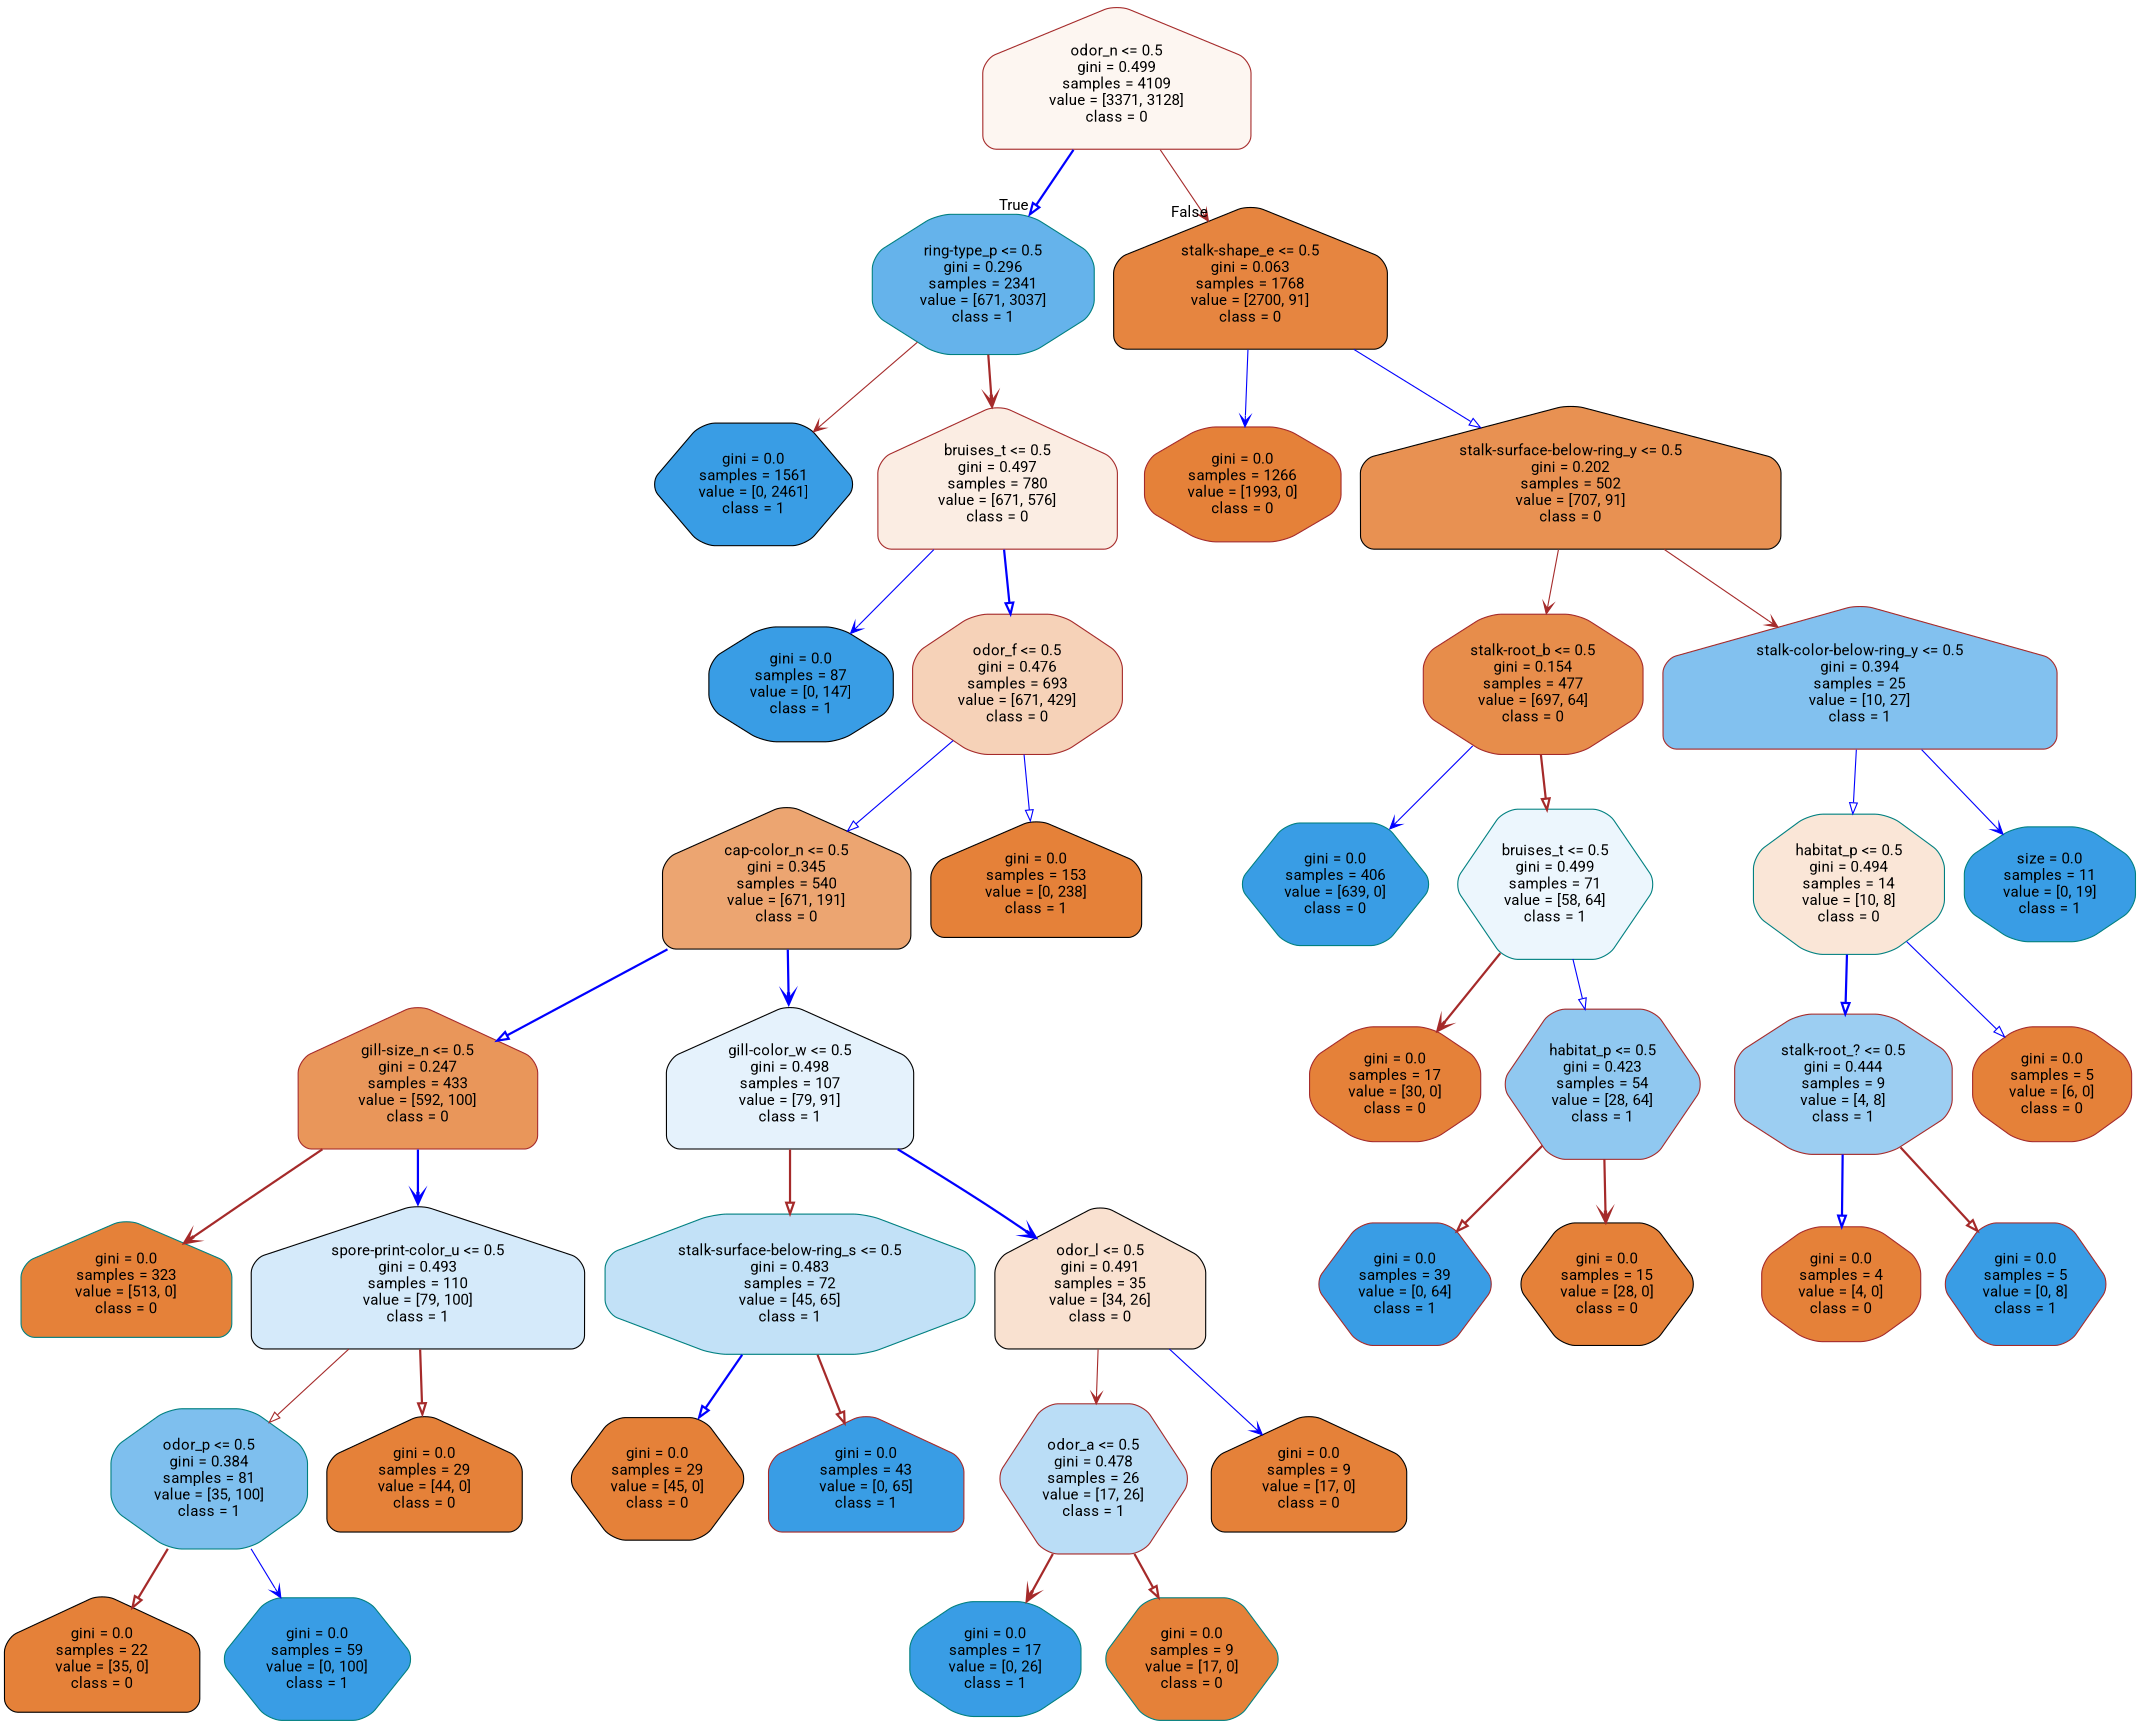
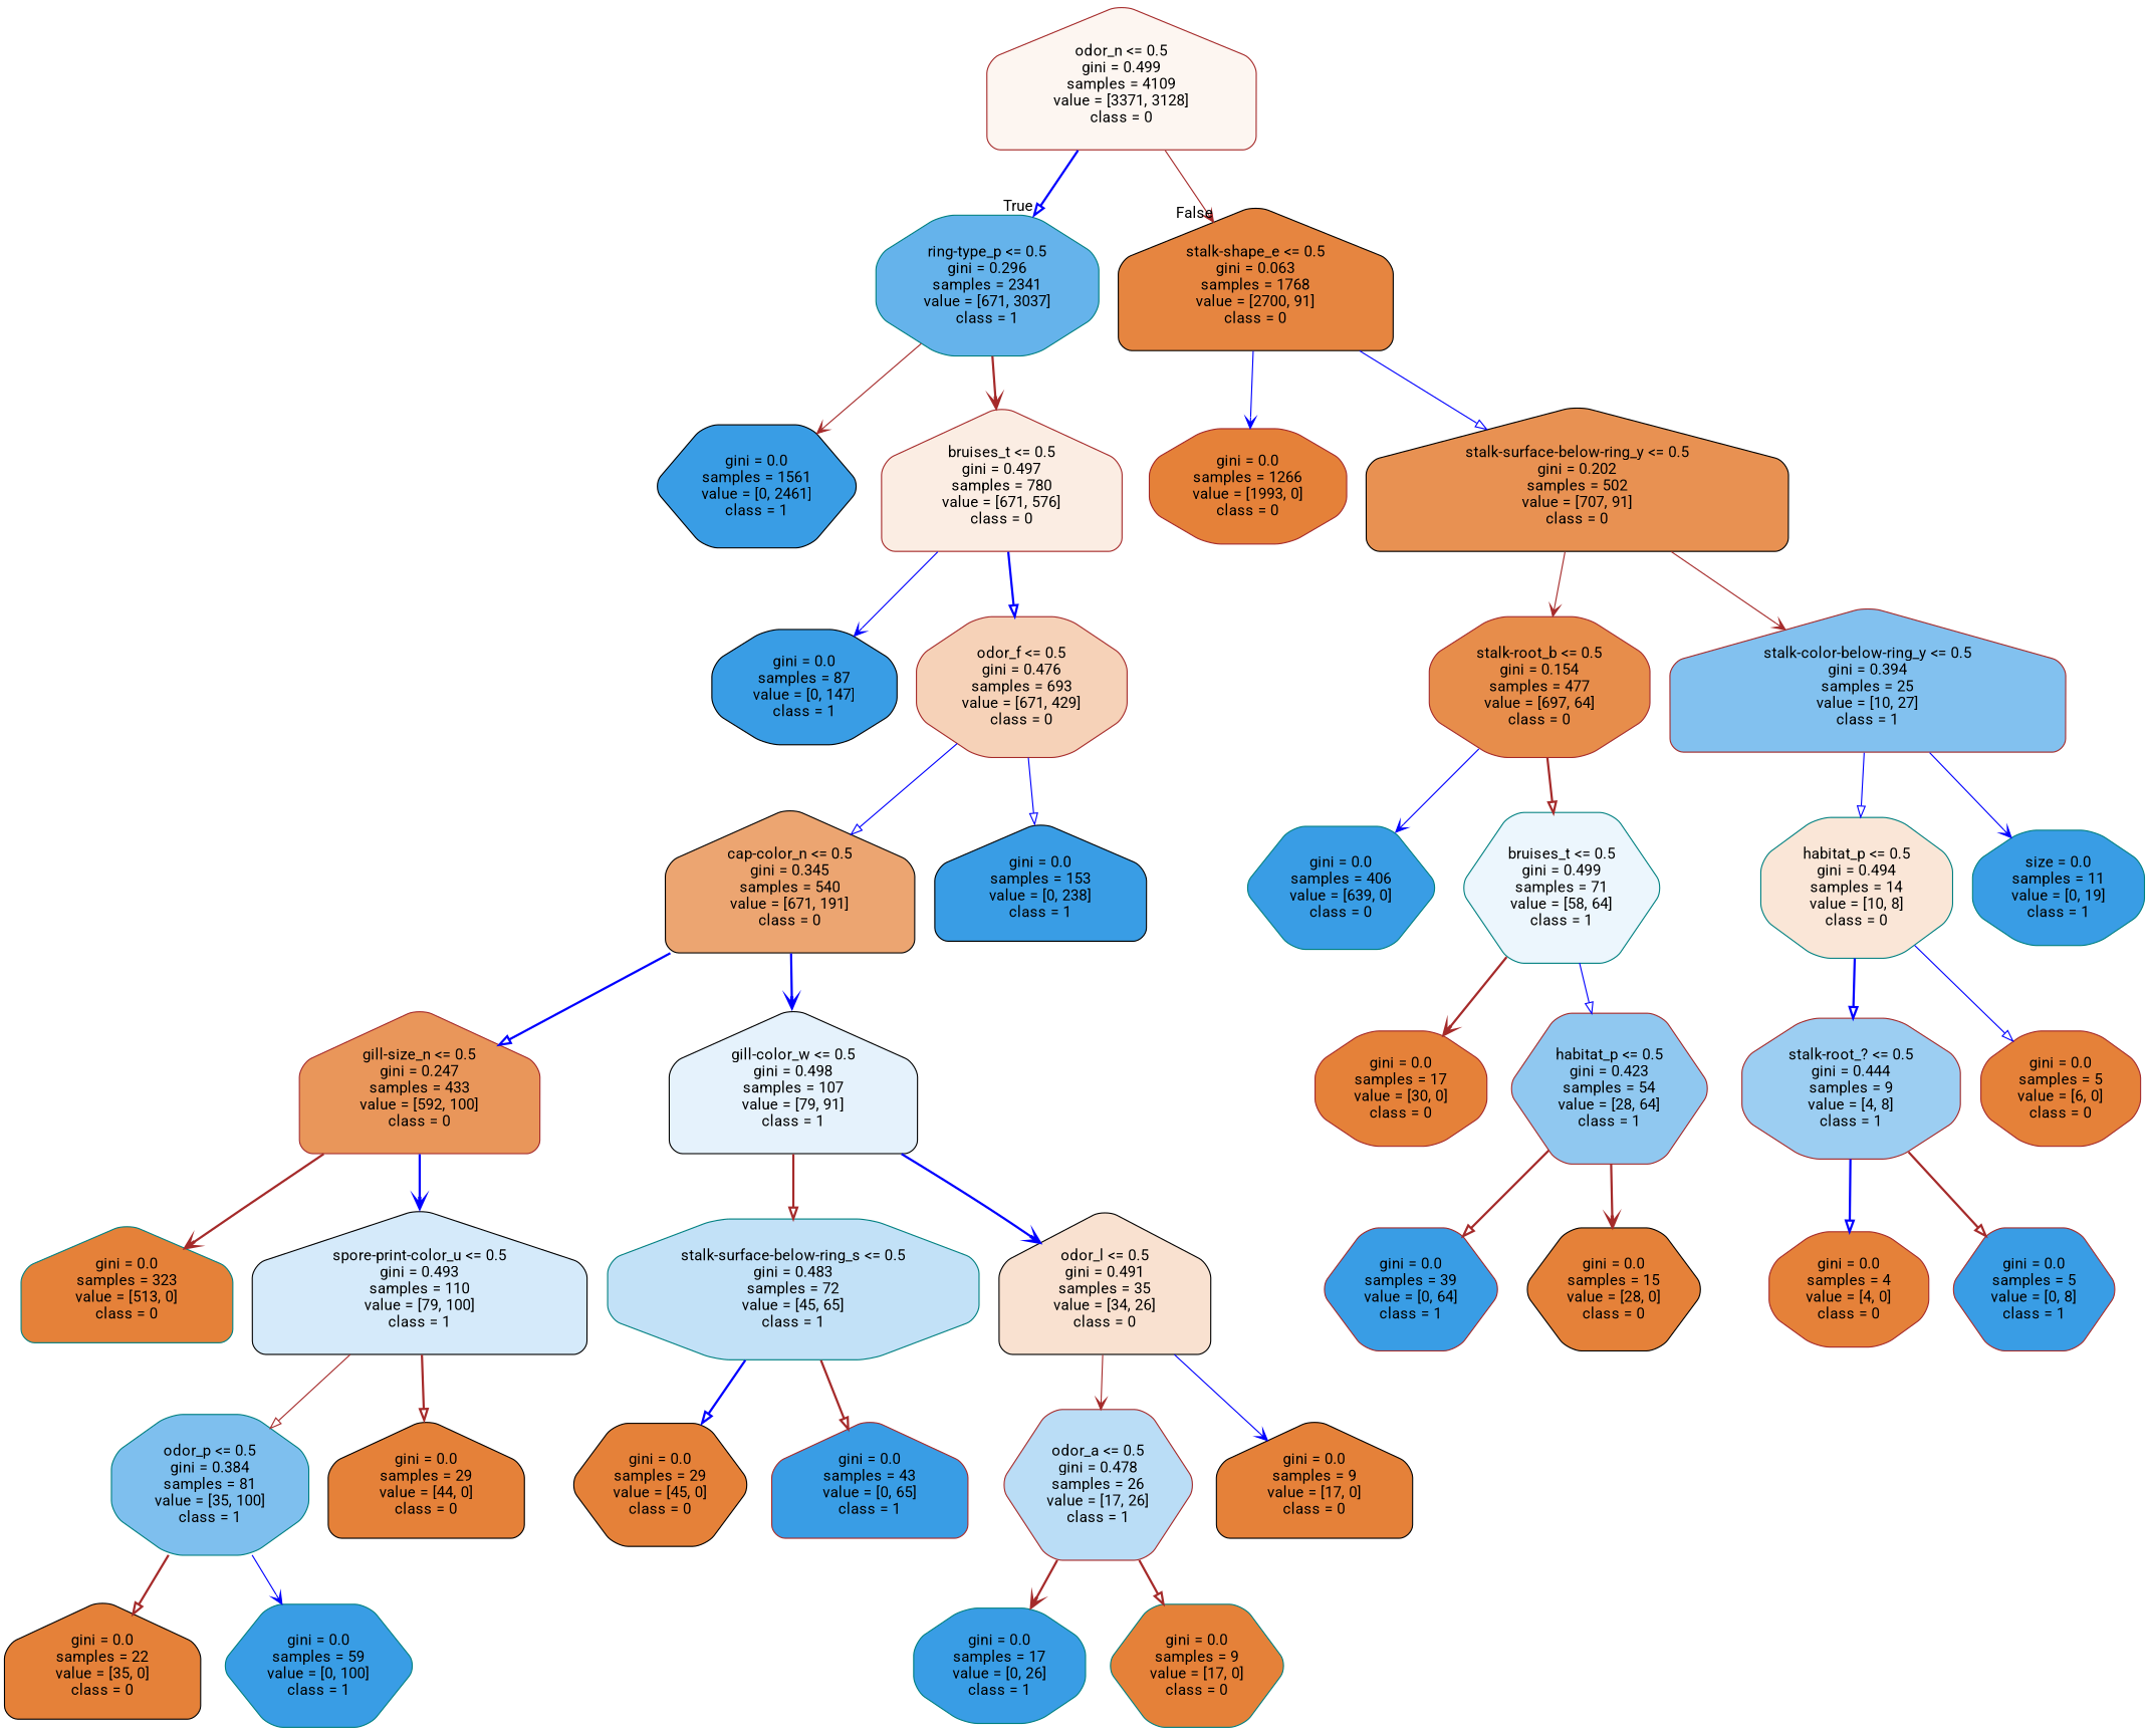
  digraph {
    fontname=Roboto
    node [color=brown fillcolor="#e58139" fontname=Roboto shape=house style="filled, rounded"]
    edge [arrowhead=onormal color=blue fontname=Roboto style=bold]
    n1 [fillcolor="#fdf6f1" label="odor_n <= 0.5\ngini = 0.499\nsamples = 4109\nvalue = [3371, 3128]\nclass = 0"]
    n2 [color=teal fillcolor="#65b3eb" label="ring-type_p <= 0.5\ngini = 0.296\nsamples = 2341\nvalue = [671, 3037]\nclass = 1" shape=octagon]
    n3 [color=black fillcolor="#e68540" label="stalk-shape_e <= 0.5\ngini = 0.063\nsamples = 1768\nvalue = [2700, 91]\nclass = 0"]
    n4 [color=black fillcolor="#399de5" label="gini = 0.0\nsamples = 1561\nvalue = [0, 2461]\nclass = 1" shape=hexagon]
    n5 [fillcolor="#fbede3" label="bruises_t <= 0.5\ngini = 0.497\nsamples = 780\nvalue = [671, 576]\nclass = 0"]
    n6 [label="gini = 0.0\nsamples = 1266\nvalue = [1993, 0]\nclass = 0" shape=octagon]
    n7 [color=black fillcolor="#e89152" label="stalk-surface-below-ring_y <= 0.5\ngini = 0.202\nsamples = 502\nvalue = [707, 91]\nclass = 0"]
    n8 [color=black fillcolor="#399de5" label="gini = 0.0\nsamples = 87\nvalue = [0, 147]\nclass = 1" shape=octagon]
    n9 [fillcolor="#f6d2b8" label="odor_f <= 0.5\ngini = 0.476\nsamples = 693\nvalue = [671, 429]\nclass = 0" shape=octagon]
    n10 [color=black fillcolor="#eca571" label="cap-color_n <= 0.5\ngini = 0.345\nsamples = 540\nvalue = [671, 191]\nclass = 0"]
-   n11 [color=black label="gini = 0.0\nsamples = 153\nvalue = [0, 238]\nclass = 1"]
+   n11 [color=black fillcolor="#399de5" label="gini = 0.0\nsamples = 153\nvalue = [0, 238]\nclass = 1"]
    n12 [fillcolor="#e9965a" label="gill-size_n <= 0.5\ngini = 0.247\nsamples = 433\nvalue = [592, 100]\nclass = 0"]
    n13 [color=black fillcolor="#e5f2fc" label="gill-color_w <= 0.5\ngini = 0.498\nsamples = 107\nvalue = [79, 91]\nclass = 1"]
    n14 [color=teal label="gini = 0.0\nsamples = 323\nvalue = [513, 0]\nclass = 0"]
    n15 [color=black fillcolor="#d5eafa" label="spore-print-color_u <= 0.5\ngini = 0.493\nsamples = 110\nvalue = [79, 100]\nclass = 1"]
    n16 [color=teal fillcolor="#c2e1f7" label="stalk-surface-below-ring_s <= 0.5\ngini = 0.483\nsamples = 72\nvalue = [45, 65]\nclass = 1" shape=octagon]
    n17 [color=black fillcolor="#f9e1d0" label="odor_l <= 0.5\ngini = 0.491\nsamples = 35\nvalue = [34, 26]\nclass = 0"]
    n18 [color=teal fillcolor="#7ebfee" label="odor_p <= 0.5\ngini = 0.384\nsamples = 81\nvalue = [35, 100]\nclass = 1" shape=octagon]
    n19 [color=black label="gini = 0.0\nsamples = 29\nvalue = [44, 0]\nclass = 0"]
    n20 [color=black label="gini = 0.0\nsamples = 22\nvalue = [35, 0]\nclass = 0"]
    n21 [color=teal fillcolor="#399de5" label="gini = 0.0\nsamples = 59\nvalue = [0, 100]\nclass = 1" shape=hexagon]
    n22 [color=black label="gini = 0.0\nsamples = 29\nvalue = [45, 0]\nclass = 0" shape=hexagon]
    n23 [fillcolor="#399de5" label="gini = 0.0\nsamples = 43\nvalue = [0, 65]\nclass = 1"]
    n24 [fillcolor="#baddf6" label="odor_a <= 0.5\ngini = 0.478\nsamples = 26\nvalue = [17, 26]\nclass = 1" shape=hexagon]
    n25 [color=black label="gini = 0.0\nsamples = 9\nvalue = [17, 0]\nclass = 0"]
    n26 [color=teal fillcolor="#399de5" label="gini = 0.0\nsamples = 17\nvalue = [0, 26]\nclass = 1" shape=octagon]
    n27 [color=teal label="gini = 0.0\nsamples = 9\nvalue = [17, 0]\nclass = 0" shape=hexagon]
    n28 [fillcolor="#e78d4b" label="stalk-root_b <= 0.5\ngini = 0.154\nsamples = 477\nvalue = [697, 64]\nclass = 0" shape=octagon]
    n29 [fillcolor="#82c1ef" label="stalk-color-below-ring_y <= 0.5\ngini = 0.394\nsamples = 25\nvalue = [10, 27]\nclass = 1"]
    n30 [color=teal fillcolor="#399de5" label="gini = 0.0\nsamples = 406\nvalue = [639, 0]\nclass = 0" shape=hexagon]
    n31 [color=teal fillcolor="#ecf6fd" label="bruises_t <= 0.5\ngini = 0.499\nsamples = 71\nvalue = [58, 64]\nclass = 1" shape=hexagon]
    n32 [color=teal fillcolor="#fae6d7" label="habitat_p <= 0.5\ngini = 0.494\nsamples = 14\nvalue = [10, 8]\nclass = 0" shape=octagon]
    n33 [color=teal fillcolor="#399de5" label="size = 0.0\nsamples = 11\nvalue = [0, 19]\nclass = 1" shape=octagon]
    n34 [label="gini = 0.0\nsamples = 17\nvalue = [30, 0]\nclass = 0" shape=octagon]
    n35 [fillcolor="#90c8f0" label="habitat_p <= 0.5\ngini = 0.423\nsamples = 54\nvalue = [28, 64]\nclass = 1" shape=hexagon]
    n36 [fillcolor="#399de5" label="gini = 0.0\nsamples = 39\nvalue = [0, 64]\nclass = 1" shape=hexagon]
    n37 [color=black label="gini = 0.0\nsamples = 15\nvalue = [28, 0]\nclass = 0" shape=hexagon]
    n38 [fillcolor="#9ccef2" label="stalk-root_? <= 0.5\ngini = 0.444\nsamples = 9\nvalue = [4, 8]\nclass = 1" shape=octagon]
    n39 [label="gini = 0.0\nsamples = 5\nvalue = [6, 0]\nclass = 0" shape=octagon]
    n40 [label="gini = 0.0\nsamples = 4\nvalue = [4, 0]\nclass = 0" shape=octagon]
    n41 [fillcolor="#399de5" label="gini = 0.0\nsamples = 5\nvalue = [0, 8]\nclass = 1" shape=hexagon]
    n1 -> n2 [headlabel=True labelangle=45 labeldistance=2.5]
    n1 -> n3 [arrowhead=vee color=brown headlabel=False labelangle=-45 labeldistance=2.5 style=solid]
    n2 -> n4 [arrowhead=vee color=brown style=solid]
    n2 -> n5 [arrowhead=vee color=brown]
    n3 -> n6 [arrowhead=vee style=solid]
    n3 -> n7 [style=solid]
    n5 -> n8 [arrowhead=vee style=solid]
    n5 -> n9
    n7 -> n28 [arrowhead=vee color=brown style=solid]
    n7 -> n29 [arrowhead=vee color=brown style=solid]
    n9 -> n10 [style=solid]
    n9 -> n11 [style=solid]
    n10 -> n12
    n10 -> n13 [arrowhead=vee]
    n12 -> n14 [arrowhead=vee color=brown]
    n12 -> n15 [arrowhead=vee]
    n13 -> n16 [color=brown]
    n13 -> n17 [arrowhead=vee]
    n15 -> n18 [color=brown style=solid]
    n15 -> n19 [color=brown]
    n16 -> n22
    n16 -> n23 [color=brown]
    n17 -> n24 [arrowhead=vee color=brown style=solid]
    n17 -> n25 [arrowhead=vee style=solid]
    n18 -> n20 [color=brown]
    n18 -> n21 [arrowhead=vee style=solid]
    n24 -> n26 [arrowhead=vee color=brown]
    n24 -> n27 [color=brown]
    n28 -> n30 [arrowhead=vee style=solid]
    n28 -> n31 [color=brown]
    n29 -> n32 [style=solid]
    n29 -> n33 [arrowhead=vee style=solid]
    n31 -> n34 [arrowhead=vee color=brown]
    n31 -> n35 [style=solid]
    n32 -> n38
    n32 -> n39 [style=solid]
    n35 -> n36 [color=brown]
    n35 -> n37 [arrowhead=vee color=brown]
    n38 -> n40
    n38 -> n41 [color=brown]
  }
